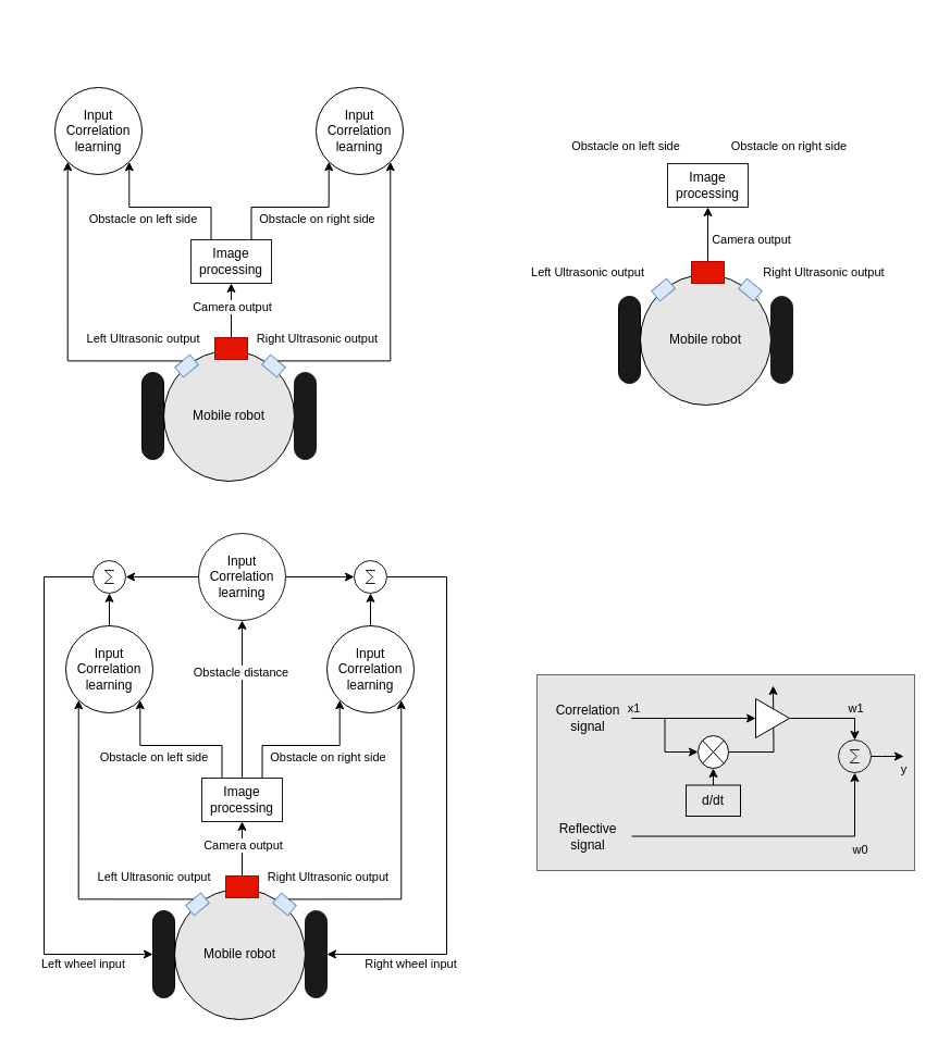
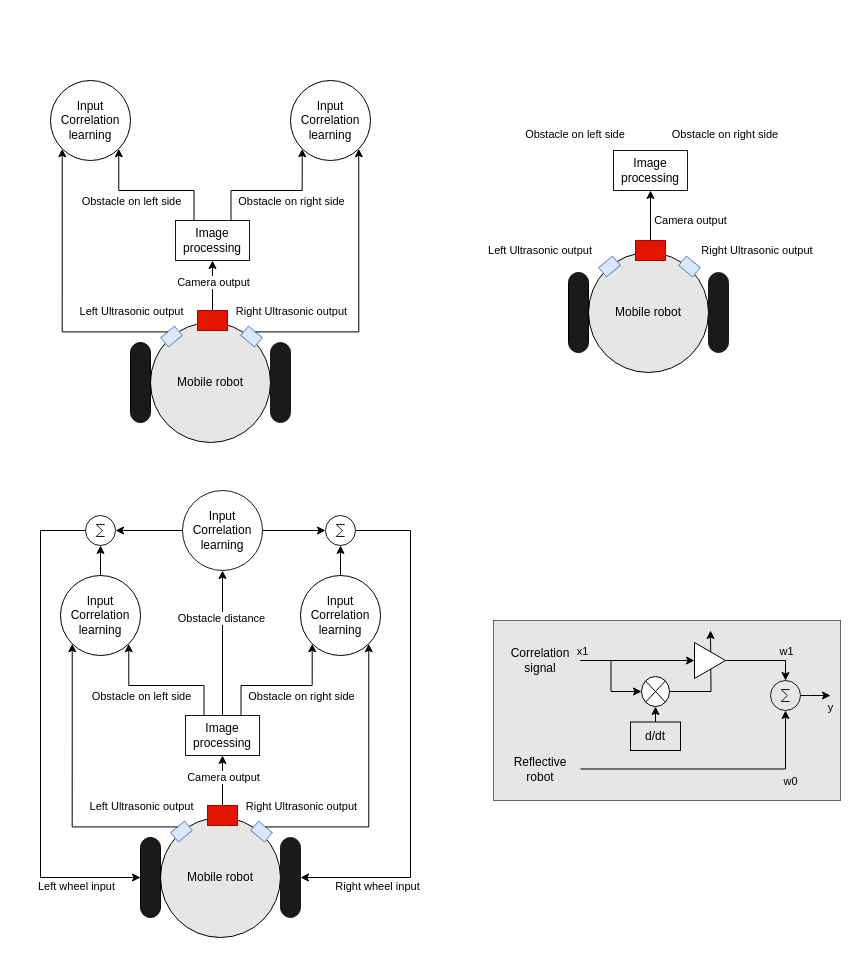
  <mxCell id="0" />
  <mxCell id="1" parent="0" />
  <mxCell id="2" value="" style="rounded=0;whiteSpace=wrap;html=1;fillColor=#E6E6E6;strokeColor=#666666;fontColor=#333333;" parent="1" vertex="1"><mxGeometry x="493" y="620" width="347" height="180" as="geometry" /></mxCell>
  <mxCell id="3" value="" style="group;rotation=-180;" parent="1" vertex="1" connectable="0"><mxGeometry x="570" y="240" width="160" height="132.03" as="geometry" /></mxCell>
  <mxCell id="4" value="Mobile robot" style="ellipse;whiteSpace=wrap;html=1;aspect=fixed;fillColor=#E6E6E6;rotation=0;" parent="3" vertex="1"><mxGeometry x="18" y="12" width="120" height="120" as="geometry" /></mxCell>
  <mxCell id="5" value="" style="rounded=0;whiteSpace=wrap;html=1;fillColor=#e51400;rotation=-180;strokeColor=#B20000;fontColor=#ffffff;" parent="3" vertex="1"><mxGeometry x="65" width="30" height="20" as="geometry" /></mxCell>
  <mxCell id="6" value="" style="rounded=1;whiteSpace=wrap;html=1;fillColor=#1A1A1A;rotation=-180;arcSize=50;" parent="3" vertex="1"><mxGeometry x="-2" y="32" width="20" height="80" as="geometry" /></mxCell>
  <mxCell id="7" value="" style="rounded=1;whiteSpace=wrap;html=1;rotation=-180;fillColor=#1A1A1A;fontColor=#333333;strokeColor=#1A1A1A;arcSize=50;" parent="3" vertex="1"><mxGeometry x="138" y="32" width="20" height="80" as="geometry" /></mxCell>
  <mxCell id="8" value="" style="rounded=0;whiteSpace=wrap;html=1;fillColor=#dae8fc;rotation=-140;strokeColor=#6c8ebf;" parent="3" vertex="1"><mxGeometry x="110" y="20" width="18" height="12.03" as="geometry" /></mxCell>
  <mxCell id="9" value="" style="rounded=0;whiteSpace=wrap;html=1;fillColor=#dae8fc;rotation=-220;strokeColor=#6c8ebf;" parent="3" vertex="1"><mxGeometry x="30" y="20" width="18" height="12.03" as="geometry" /></mxCell>
  <mxCell id="10" style="edgeStyle=orthogonalEdgeStyle;rounded=0;orthogonalLoop=1;jettySize=auto;html=1;exitX=0.5;exitY=1;exitDx=0;exitDy=0;entryX=0.5;entryY=1;entryDx=0;entryDy=0;" parent="1" source="5" target="12" edge="1"><mxGeometry relative="1" as="geometry"><mxPoint x="652" y="200" as="targetPoint" /></mxGeometry></mxCell>
  <mxCell id="11" value="Camera output" style="edgeLabel;html=1;align=center;verticalAlign=middle;resizable=0;points=[];" parent="10" vertex="1" connectable="0"><mxGeometry x="0.26" y="-1" relative="1" as="geometry"><mxPoint x="38" y="11.33" as="offset" /></mxGeometry></mxCell>
  <mxCell id="12" value="Image processing" style="rounded=0;whiteSpace=wrap;html=1;strokeColor=#1A1A1A;fillColor=none;" parent="1" vertex="1"><mxGeometry x="613" y="150" width="74" height="40" as="geometry" /></mxCell>
  <mxCell id="13" value="&lt;meta charset=&quot;utf-8&quot;&gt;&lt;span style=&quot;color: rgb(0, 0, 0); font-family: helvetica; font-size: 11px; font-style: normal; font-weight: 400; letter-spacing: normal; text-align: center; text-indent: 0px; text-transform: none; word-spacing: 0px; background-color: rgb(255, 255, 255); display: inline; float: none;&quot;&gt;Right Ultrasonic output&lt;/span&gt;" style="text;html=1;strokeColor=none;fillColor=none;align=center;verticalAlign=middle;whiteSpace=wrap;rounded=0;" parent="1" vertex="1"><mxGeometry x="687" y="240" width="140" height="20" as="geometry" /></mxCell>
  <mxCell id="14" value="&lt;span style=&quot;font-size: 11px ; background-color: rgb(255 , 255 , 255)&quot;&gt;Left Ultrasonic output&lt;/span&gt;" style="text;html=1;strokeColor=none;fillColor=none;align=center;verticalAlign=middle;whiteSpace=wrap;rounded=0;" parent="1" vertex="1"><mxGeometry x="480" y="240" width="120" height="20" as="geometry" /></mxCell>
  <mxCell id="15" value="&lt;meta charset=&quot;utf-8&quot;&gt;&lt;span style=&quot;color: rgb(0, 0, 0); font-family: helvetica; font-size: 11px; font-style: normal; font-weight: 400; letter-spacing: normal; text-indent: 0px; text-transform: none; word-spacing: 0px; background-color: rgb(255, 255, 255); display: inline; float: none;&quot;&gt;Obstacle on left side&lt;/span&gt;" style="text;whiteSpace=wrap;html=1;align=center;" parent="1" vertex="1"><mxGeometry x="520" y="120" width="110" height="30" as="geometry" /></mxCell>
  <mxCell id="16" value="&lt;span style=&quot;color: rgb(0 , 0 , 0) ; font-family: &amp;#34;helvetica&amp;#34; ; font-size: 11px ; font-style: normal ; font-weight: 400 ; letter-spacing: normal ; text-indent: 0px ; text-transform: none ; word-spacing: 0px ; background-color: rgb(255 , 255 , 255) ; display: inline ; float: none&quot;&gt;Obstacle on right side&lt;/span&gt;" style="text;whiteSpace=wrap;html=1;align=center;" parent="1" vertex="1"><mxGeometry x="670" y="120" width="110" height="30" as="geometry" /></mxCell>
  <mxCell id="17" value="" style="group" parent="1" vertex="1" connectable="0"><mxGeometry width="370" height="422.03" as="geometry" x="20" y="20" /></mxCell>
  <mxCell id="18" value="" style="group;rotation=-180;" parent="17" vertex="1" connectable="0"><mxGeometry x="110" y="290" width="160" height="132.03" as="geometry" /></mxCell>
  <mxCell id="19" value="Mobile robot" style="ellipse;whiteSpace=wrap;html=1;aspect=fixed;fillColor=#E6E6E6;rotation=0;" parent="18" vertex="1"><mxGeometry x="20" y="12" width="120" height="120" as="geometry" /></mxCell>
  <mxCell id="20" value="" style="rounded=0;whiteSpace=wrap;html=1;fillColor=#e51400;rotation=-180;strokeColor=#B20000;fontColor=#ffffff;" parent="18" vertex="1"><mxGeometry x="67" width="30" height="20" as="geometry" /></mxCell>
  <mxCell id="21" value="" style="rounded=1;whiteSpace=wrap;html=1;fillColor=#1A1A1A;rotation=-180;arcSize=50;" parent="18" vertex="1"><mxGeometry y="32" width="20" height="80" as="geometry" /></mxCell>
  <mxCell id="22" value="" style="rounded=1;whiteSpace=wrap;html=1;rotation=-180;fillColor=#1A1A1A;fontColor=#333333;strokeColor=#1A1A1A;arcSize=50;" parent="18" vertex="1"><mxGeometry x="140" y="32" width="20" height="80" as="geometry" /></mxCell>
  <mxCell id="23" value="" style="rounded=0;whiteSpace=wrap;html=1;fillColor=#dae8fc;rotation=-140;strokeColor=#6c8ebf;" parent="18" vertex="1"><mxGeometry x="112" y="20" width="18" height="12.03" as="geometry" /></mxCell>
  <mxCell id="24" value="" style="rounded=0;whiteSpace=wrap;html=1;fillColor=#dae8fc;rotation=-220;strokeColor=#6c8ebf;" parent="18" vertex="1"><mxGeometry x="32" y="20" width="18" height="12.03" as="geometry" /></mxCell>
  <mxCell id="25" value="Input Correlation learning" style="ellipse;whiteSpace=wrap;html=1;aspect=fixed;fillColor=none;" parent="17" vertex="1"><mxGeometry x="270" y="60" width="80" height="80" as="geometry" /></mxCell>
  <mxCell id="26" style="edgeStyle=orthogonalEdgeStyle;rounded=0;orthogonalLoop=1;jettySize=auto;html=1;exitX=0.5;exitY=1;exitDx=0;exitDy=0;entryX=1;entryY=1;entryDx=0;entryDy=0;" parent="17" source="23" target="25" edge="1"><mxGeometry relative="1" as="geometry" /></mxCell>
  <mxCell id="27" value="Right Ultrasonic output" style="edgeLabel;html=1;align=center;verticalAlign=middle;resizable=0;points=[];" parent="26" vertex="1" connectable="0"><mxGeometry x="-0.535" y="-2" relative="1" as="geometry"><mxPoint x="-31.37" y="-23.4" as="offset" /></mxGeometry></mxCell>
  <mxCell id="28" value="Input Correlation learning" style="ellipse;whiteSpace=wrap;html=1;aspect=fixed;fillColor=none;" parent="17" vertex="1"><mxGeometry x="30" y="60" width="80" height="80" as="geometry" /></mxCell>
  <mxCell id="29" style="edgeStyle=orthogonalEdgeStyle;rounded=0;orthogonalLoop=1;jettySize=auto;html=1;exitX=0.5;exitY=1;exitDx=0;exitDy=0;entryX=0;entryY=1;entryDx=0;entryDy=0;" parent="17" source="24" target="28" edge="1"><mxGeometry relative="1" as="geometry" /></mxCell>
  <mxCell id="30" value="Left Ultrasonic output" style="edgeLabel;html=1;align=center;verticalAlign=middle;resizable=0;points=[];" parent="29" vertex="1" connectable="0"><mxGeometry x="-0.569" y="1" relative="1" as="geometry"><mxPoint x="24.87" y="-22.4" as="offset" /></mxGeometry></mxCell>
  <mxCell id="31" style="edgeStyle=orthogonalEdgeStyle;rounded=0;orthogonalLoop=1;jettySize=auto;html=1;exitX=0.75;exitY=0;exitDx=0;exitDy=0;entryX=0;entryY=1;entryDx=0;entryDy=0;" parent="17" source="35" target="25" edge="1"><mxGeometry relative="1" as="geometry" /></mxCell>
  <mxCell id="32" value="Obstacle on right side" style="edgeLabel;html=1;align=center;verticalAlign=middle;resizable=0;points=[];" parent="31" vertex="1" connectable="0"><mxGeometry x="0.092" y="-1" relative="1" as="geometry"><mxPoint x="11.5" y="9" as="offset" /></mxGeometry></mxCell>
  <mxCell id="33" style="edgeStyle=orthogonalEdgeStyle;rounded=0;orthogonalLoop=1;jettySize=auto;html=1;exitX=0.25;exitY=0;exitDx=0;exitDy=0;entryX=1;entryY=1;entryDx=0;entryDy=0;" parent="17" source="35" target="28" edge="1"><mxGeometry relative="1" as="geometry" /></mxCell>
  <mxCell id="34" value="Obstacle on left side" style="edgeLabel;html=1;align=center;verticalAlign=middle;resizable=0;points=[];" parent="33" vertex="1" connectable="0"><mxGeometry x="0.062" y="1" relative="1" as="geometry"><mxPoint x="-15.5" y="9" as="offset" /></mxGeometry></mxCell>
  <mxCell id="35" value="Image processing" style="rounded=0;whiteSpace=wrap;html=1;strokeColor=#1A1A1A;fillColor=none;" parent="17" vertex="1"><mxGeometry x="155" y="200" width="74" height="40" as="geometry" /></mxCell>
  <mxCell id="36" style="edgeStyle=orthogonalEdgeStyle;rounded=0;orthogonalLoop=1;jettySize=auto;html=1;exitX=0.5;exitY=1;exitDx=0;exitDy=0;entryX=0.5;entryY=1;entryDx=0;entryDy=0;" parent="17" source="20" target="35" edge="1"><mxGeometry relative="1" as="geometry" /></mxCell>
  <mxCell id="37" value="Camera output" style="edgeLabel;html=1;align=center;verticalAlign=middle;resizable=0;points=[];" parent="36" vertex="1" connectable="0"><mxGeometry x="0.26" y="-1" relative="1" as="geometry"><mxPoint x="-1" y="3.33" as="offset" /></mxGeometry></mxCell>
  <mxCell id="38" value="" style="group" parent="1" vertex="1" connectable="0"><mxGeometry x="30" y="515" width="370" height="422.03" as="geometry" /></mxCell>
  <mxCell id="39" value="" style="group;rotation=-180;" parent="38" vertex="1" connectable="0"><mxGeometry x="100" y="290" width="160" height="132.03" as="geometry" /></mxCell>
  <mxCell id="40" value="Mobile robot" style="ellipse;whiteSpace=wrap;html=1;aspect=fixed;fillColor=#E6E6E6;rotation=0;" parent="39" vertex="1"><mxGeometry x="30" y="12" width="120" height="120" as="geometry" /></mxCell>
  <mxCell id="41" value="" style="rounded=0;whiteSpace=wrap;html=1;fillColor=#e51400;rotation=-180;strokeColor=#B20000;fontColor=#ffffff;" parent="39" vertex="1"><mxGeometry x="77" width="30" height="20" as="geometry" /></mxCell>
  <mxCell id="42" value="" style="rounded=1;whiteSpace=wrap;html=1;fillColor=#1A1A1A;rotation=-180;arcSize=50;" parent="39" vertex="1"><mxGeometry x="10" y="32" width="20" height="80" as="geometry" /></mxCell>
  <mxCell id="43" value="" style="rounded=0;whiteSpace=wrap;html=1;fillColor=#dae8fc;rotation=-140;strokeColor=#6c8ebf;" parent="39" vertex="1"><mxGeometry x="122" y="20" width="18" height="12.03" as="geometry" /></mxCell>
  <mxCell id="44" value="" style="rounded=0;whiteSpace=wrap;html=1;fillColor=#dae8fc;rotation=-220;strokeColor=#6c8ebf;" parent="39" vertex="1"><mxGeometry x="42" y="20" width="18" height="12.03" as="geometry" /></mxCell>
  <mxCell id="45" style="edgeStyle=orthogonalEdgeStyle;rounded=0;orthogonalLoop=1;jettySize=auto;html=1;entryX=0;entryY=0.5;entryDx=0;entryDy=0;exitX=1;exitY=0.5;exitDx=0;exitDy=0;exitPerimeter=0;" parent="38" source="68" edge="1"><mxGeometry relative="1" as="geometry"><Array as="points"><mxPoint x="380" y="15" /><mxPoint x="380" y="362" /></Array><mxPoint x="270" y="362" as="targetPoint" /></mxGeometry></mxCell>
  <mxCell id="46" value="Right wheel input" style="edgeLabel;html=1;align=center;verticalAlign=middle;resizable=0;points=[];" parent="45" vertex="1" connectable="0"><mxGeometry x="0.702" y="1" relative="1" as="geometry"><mxPoint y="7" as="offset" /></mxGeometry></mxCell>
  <mxCell id="47" value="Input Correlation learning" style="ellipse;whiteSpace=wrap;html=1;aspect=fixed;fillColor=none;" parent="38" vertex="1"><mxGeometry x="270" y="60" width="80" height="80" as="geometry" /></mxCell>
  <mxCell id="48" style="edgeStyle=orthogonalEdgeStyle;rounded=0;orthogonalLoop=1;jettySize=auto;html=1;exitX=0.5;exitY=1;exitDx=0;exitDy=0;entryX=1;entryY=1;entryDx=0;entryDy=0;" parent="38" source="43" target="47" edge="1"><mxGeometry relative="1" as="geometry" /></mxCell>
  <mxCell id="49" value="Right Ultrasonic output" style="edgeLabel;html=1;align=center;verticalAlign=middle;resizable=0;points=[];" parent="48" vertex="1" connectable="0"><mxGeometry x="-0.535" y="-2" relative="1" as="geometry"><mxPoint x="-31.37" y="-23.4" as="offset" /></mxGeometry></mxCell>
  <mxCell id="50" style="edgeStyle=orthogonalEdgeStyle;rounded=0;orthogonalLoop=1;jettySize=auto;html=1;entryX=1;entryY=0.5;entryDx=0;entryDy=0;exitX=0;exitY=0.5;exitDx=0;exitDy=0;exitPerimeter=0;" parent="38" source="65" edge="1"><mxGeometry relative="1" as="geometry"><Array as="points"><mxPoint x="10" y="15" /><mxPoint x="10" y="362" /></Array><mxPoint x="110" y="362" as="targetPoint" /></mxGeometry></mxCell>
  <mxCell id="51" value="Left wheel input" style="edgeLabel;html=1;align=center;verticalAlign=middle;resizable=0;points=[];" parent="50" vertex="1" connectable="0"><mxGeometry x="0.817" y="-2" relative="1" as="geometry"><mxPoint x="-20" y="6" as="offset" /></mxGeometry></mxCell>
  <mxCell id="52" value="Input Correlation learning" style="ellipse;whiteSpace=wrap;html=1;aspect=fixed;fillColor=none;" parent="38" vertex="1"><mxGeometry x="30" y="60" width="80" height="80" as="geometry" /></mxCell>
  <mxCell id="53" style="edgeStyle=orthogonalEdgeStyle;rounded=0;orthogonalLoop=1;jettySize=auto;html=1;exitX=0.5;exitY=1;exitDx=0;exitDy=0;entryX=0;entryY=1;entryDx=0;entryDy=0;" parent="38" source="44" target="52" edge="1"><mxGeometry relative="1" as="geometry" /></mxCell>
  <mxCell id="54" value="Left Ultrasonic output" style="edgeLabel;html=1;align=center;verticalAlign=middle;resizable=0;points=[];" parent="53" vertex="1" connectable="0"><mxGeometry x="-0.569" y="1" relative="1" as="geometry"><mxPoint x="24.87" y="-22.4" as="offset" /></mxGeometry></mxCell>
  <mxCell id="55" style="edgeStyle=orthogonalEdgeStyle;rounded=0;orthogonalLoop=1;jettySize=auto;html=1;exitX=0.75;exitY=0;exitDx=0;exitDy=0;entryX=0;entryY=1;entryDx=0;entryDy=0;" parent="38" source="59" target="47" edge="1"><mxGeometry relative="1" as="geometry" /></mxCell>
  <mxCell id="56" value="Obstacle on right side" style="edgeLabel;html=1;align=center;verticalAlign=middle;resizable=0;points=[];" parent="55" vertex="1" connectable="0"><mxGeometry x="0.092" y="-1" relative="1" as="geometry"><mxPoint x="11.5" y="9" as="offset" /></mxGeometry></mxCell>
  <mxCell id="57" style="edgeStyle=orthogonalEdgeStyle;rounded=0;orthogonalLoop=1;jettySize=auto;html=1;exitX=0.25;exitY=0;exitDx=0;exitDy=0;entryX=1;entryY=1;entryDx=0;entryDy=0;" parent="38" source="59" target="52" edge="1"><mxGeometry relative="1" as="geometry" /></mxCell>
  <mxCell id="58" value="Obstacle on left side" style="edgeLabel;html=1;align=center;verticalAlign=middle;resizable=0;points=[];" parent="57" vertex="1" connectable="0"><mxGeometry x="0.062" y="1" relative="1" as="geometry"><mxPoint x="-15.5" y="9" as="offset" /></mxGeometry></mxCell>
  <mxCell id="59" value="Image processing" style="rounded=0;whiteSpace=wrap;html=1;strokeColor=#1A1A1A;fillColor=none;" parent="38" vertex="1"><mxGeometry x="155" y="200" width="74" height="40" as="geometry" /></mxCell>
  <mxCell id="60" style="edgeStyle=orthogonalEdgeStyle;rounded=0;orthogonalLoop=1;jettySize=auto;html=1;exitX=0.5;exitY=1;exitDx=0;exitDy=0;entryX=0.5;entryY=1;entryDx=0;entryDy=0;" parent="38" source="41" target="59" edge="1"><mxGeometry relative="1" as="geometry" /></mxCell>
  <mxCell id="61" value="Camera output" style="edgeLabel;html=1;align=center;verticalAlign=middle;resizable=0;points=[];" parent="60" vertex="1" connectable="0"><mxGeometry x="0.26" y="-1" relative="1" as="geometry"><mxPoint x="-1" y="3.33" as="offset" /></mxGeometry></mxCell>
  <mxCell id="62" value="Input Correlation learning" style="ellipse;whiteSpace=wrap;html=1;aspect=fixed;strokeColor=#1A1A1A;fillColor=none;align=center;" parent="38" vertex="1"><mxGeometry x="152" y="-25" width="80" height="80" as="geometry" /></mxCell>
  <mxCell id="63" style="edgeStyle=orthogonalEdgeStyle;rounded=0;orthogonalLoop=1;jettySize=auto;html=1;exitX=0.5;exitY=0;exitDx=0;exitDy=0;entryX=0.5;entryY=1;entryDx=0;entryDy=0;" parent="38" source="59" target="62" edge="1"><mxGeometry relative="1" as="geometry" /></mxCell>
  <mxCell id="64" value="Obstacle distance" style="edgeLabel;html=1;align=center;verticalAlign=middle;resizable=0;points=[];" parent="63" vertex="1" connectable="0"><mxGeometry x="0.285" y="-1" relative="1" as="geometry"><mxPoint x="-3" y="-4.33" as="offset" /></mxGeometry></mxCell>
  <mxCell id="65" value="" style="verticalLabelPosition=bottom;shadow=0;dashed=0;align=center;html=1;verticalAlign=top;shape=mxgraph.electrical.abstract.sum;strokeColor=#1A1A1A;fillColor=none;" parent="38" vertex="1"><mxGeometry x="55" width="30" height="30" as="geometry" /></mxCell>
  <mxCell id="66" style="edgeStyle=orthogonalEdgeStyle;rounded=0;orthogonalLoop=1;jettySize=auto;html=1;exitX=0.5;exitY=0;exitDx=0;exitDy=0;entryX=0.5;entryY=1;entryDx=0;entryDy=0;entryPerimeter=0;" parent="38" source="52" target="65" edge="1"><mxGeometry relative="1" as="geometry" /></mxCell>
  <mxCell id="67" style="edgeStyle=orthogonalEdgeStyle;rounded=0;orthogonalLoop=1;jettySize=auto;html=1;exitX=0;exitY=0.5;exitDx=0;exitDy=0;entryX=1;entryY=0.5;entryDx=0;entryDy=0;entryPerimeter=0;" parent="38" source="62" target="65" edge="1"><mxGeometry relative="1" as="geometry" /></mxCell>
  <mxCell id="68" value="" style="verticalLabelPosition=bottom;shadow=0;dashed=0;align=center;html=1;verticalAlign=top;shape=mxgraph.electrical.abstract.sum;strokeColor=#1A1A1A;fillColor=none;" parent="38" vertex="1"><mxGeometry x="295" width="30" height="30" as="geometry" /></mxCell>
  <mxCell id="69" style="edgeStyle=orthogonalEdgeStyle;rounded=0;orthogonalLoop=1;jettySize=auto;html=1;exitX=0.5;exitY=0;exitDx=0;exitDy=0;entryX=0.5;entryY=1;entryDx=0;entryDy=0;entryPerimeter=0;" parent="38" source="47" target="68" edge="1"><mxGeometry relative="1" as="geometry" /></mxCell>
  <mxCell id="70" style="edgeStyle=orthogonalEdgeStyle;rounded=0;orthogonalLoop=1;jettySize=auto;html=1;exitX=1;exitY=0.5;exitDx=0;exitDy=0;entryX=0;entryY=0.5;entryDx=0;entryDy=0;entryPerimeter=0;" parent="38" source="62" target="68" edge="1"><mxGeometry relative="1" as="geometry" /></mxCell>
  <mxCell id="71" value="" style="rounded=1;whiteSpace=wrap;html=1;rotation=-180;fillColor=#1A1A1A;fontColor=#333333;strokeColor=#1A1A1A;arcSize=50;" parent="38" vertex="1"><mxGeometry x="250" y="322" width="20" height="80" as="geometry" /></mxCell>
  <mxCell id="72" style="edgeStyle=orthogonalEdgeStyle;rounded=0;orthogonalLoop=1;jettySize=auto;html=1;exitX=1;exitY=0.5;exitDx=0;exitDy=0;exitPerimeter=0;" parent="1" source="74" edge="1"><mxGeometry relative="1" as="geometry"><mxPoint x="830" y="695" as="targetPoint" /><mxPoint x="813" y="695" as="sourcePoint" /><Array as="points"><mxPoint x="810" y="695" /><mxPoint x="810" y="695" /></Array></mxGeometry></mxCell>
  <mxCell id="73" value="y" style="edgeLabel;html=1;align=center;verticalAlign=middle;resizable=0;points=[];labelBackgroundColor=#E6E6E6;" parent="72" vertex="1" connectable="0"><mxGeometry x="-0.382" y="1" relative="1" as="geometry"><mxPoint x="20.5" y="12.01" as="offset" /></mxGeometry></mxCell>
  <mxCell id="74" value="" style="verticalLabelPosition=bottom;shadow=0;dashed=0;align=center;html=1;verticalAlign=top;shape=mxgraph.electrical.abstract.sum;strokeColor=#1A1A1A;fillColor=none;" parent="1" vertex="1"><mxGeometry x="770" y="680" width="30" height="30" as="geometry" /></mxCell>
  <mxCell id="75" style="edgeStyle=orthogonalEdgeStyle;rounded=0;orthogonalLoop=1;jettySize=auto;html=1;" parent="1" source="78" target="85" edge="1"><mxGeometry relative="1" as="geometry" /></mxCell>
  <mxCell id="76" style="edgeStyle=orthogonalEdgeStyle;rounded=0;orthogonalLoop=1;jettySize=auto;html=1;exitX=1;exitY=0.5;exitDx=0;exitDy=0;entryX=0;entryY=0.5;entryDx=0;entryDy=0;" parent="1" source="78" target="88" edge="1"><mxGeometry relative="1" as="geometry" /></mxCell>
  <mxCell id="77" value="x1" style="edgeLabel;html=1;align=center;verticalAlign=middle;resizable=0;points=[];labelBackgroundColor=#E6E6E6;" parent="76" vertex="1" connectable="0"><mxGeometry x="-0.806" y="1" relative="1" as="geometry"><mxPoint x="-9.5" y="-9" as="offset" /></mxGeometry></mxCell>
  <mxCell id="78" value="Correlation signal" style="text;html=1;strokeColor=none;fillColor=none;align=center;verticalAlign=middle;whiteSpace=wrap;rounded=0;" parent="1" vertex="1"><mxGeometry x="500" y="640" width="80" height="40" as="geometry" /></mxCell>
  <mxCell id="79" style="edgeStyle=orthogonalEdgeStyle;rounded=0;orthogonalLoop=1;jettySize=auto;html=1;exitX=1;exitY=0.5;exitDx=0;exitDy=0;entryX=0.5;entryY=1;entryDx=0;entryDy=0;entryPerimeter=0;" parent="1" source="81" target="74" edge="1"><mxGeometry relative="1" as="geometry" /></mxCell>
  <mxCell id="80" value="w0" style="edgeLabel;html=1;align=center;verticalAlign=middle;resizable=0;points=[];labelBackgroundColor=#E6E6E6;" parent="79" vertex="1" connectable="0"><mxGeometry x="0.294" relative="1" as="geometry"><mxPoint x="39.5" y="11.5" as="offset" /></mxGeometry></mxCell>
- <mxCell id="81" value="Reflective signal" style="text;html=1;strokeColor=none;fillColor=none;align=center;verticalAlign=middle;whiteSpace=wrap;rounded=0;" parent="1" vertex="1"><mxGeometry x="500" y="750" width="80" height="37" as="geometry" /></mxCell>
+ <mxCell id="81" value="Reflective robot" style="text;html=1;strokeColor=none;fillColor=none;align=center;verticalAlign=middle;whiteSpace=wrap;rounded=0;" parent="1" vertex="1"><mxGeometry x="500" y="750" width="80" height="37" as="geometry" /></mxCell>
  <mxCell id="82" style="edgeStyle=orthogonalEdgeStyle;rounded=0;orthogonalLoop=1;jettySize=auto;html=1;exitX=0.5;exitY=0;exitDx=0;exitDy=0;entryX=0.5;entryY=1;entryDx=0;entryDy=0;" parent="1" source="83" target="85" edge="1"><mxGeometry relative="1" as="geometry" /></mxCell>
  <mxCell id="83" value="d/dt" style="rounded=0;whiteSpace=wrap;html=1;fillColor=#e6e6e6;" parent="1" vertex="1"><mxGeometry x="630" y="721.5" width="50" height="28.5" as="geometry" /></mxCell>
  <mxCell id="84" style="edgeStyle=orthogonalEdgeStyle;rounded=0;orthogonalLoop=1;jettySize=auto;html=1;exitX=1;exitY=0.5;exitDx=0;exitDy=0;" parent="1" source="85" edge="1"><mxGeometry relative="1" as="geometry"><mxPoint x="710" y="630" as="targetPoint" /></mxGeometry></mxCell>
  <mxCell id="85" value="" style="shape=sumEllipse;perimeter=ellipsePerimeter;whiteSpace=wrap;html=1;backgroundOutline=1;" parent="1" vertex="1"><mxGeometry x="641" y="676.01" width="28" height="30" as="geometry" /></mxCell>
  <mxCell id="86" style="edgeStyle=orthogonalEdgeStyle;rounded=0;orthogonalLoop=1;jettySize=auto;html=1;exitX=1;exitY=0.5;exitDx=0;exitDy=0;entryX=0.5;entryY=0;entryDx=0;entryDy=0;entryPerimeter=0;" parent="1" source="88" target="74" edge="1"><mxGeometry relative="1" as="geometry" /></mxCell>
  <mxCell id="87" value="w1" style="edgeLabel;html=1;align=center;verticalAlign=middle;resizable=0;points=[];labelBackgroundColor=#E6E6E6;" parent="86" vertex="1" connectable="0"><mxGeometry x="-0.037" y="1" relative="1" as="geometry"><mxPoint x="21.5" y="-9" as="offset" /></mxGeometry></mxCell>
  <mxCell id="88" value="" style="triangle;whiteSpace=wrap;html=1;" parent="1" vertex="1"><mxGeometry x="694" y="642" width="31" height="36" as="geometry" /></mxCell>
